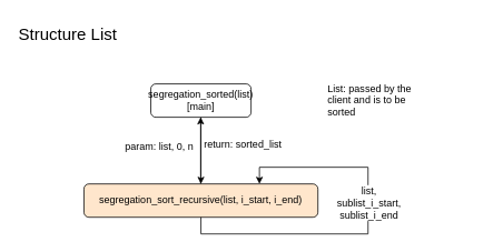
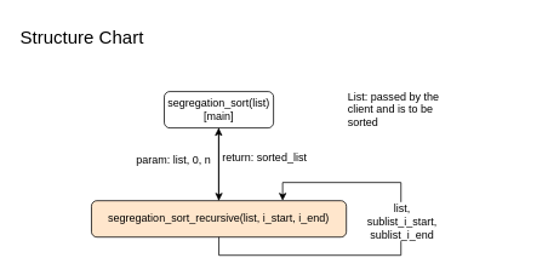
  <mxCell id="0" />
  <mxCell id="1" parent="0" />
- <mxCell id="2" value="Structure List" style="text;html=1;strokeColor=none;fillColor=none;align=left;verticalAlign=middle;whiteSpace=wrap;rounded=0;fontSize=20;" vertex="1" parent="1"><mxGeometry x="20" y="20" width="560" height="40" as="geometry" /></mxCell>
+ <mxCell id="2" value="Structure Chart" style="text;html=1;strokeColor=none;fillColor=none;align=left;verticalAlign=middle;whiteSpace=wrap;rounded=0;fontSize=20;" vertex="1" parent="1"><mxGeometry x="20" y="20" width="560" height="40" as="geometry" /></mxCell>
  <mxCell id="3" style="edgeStyle=orthogonalEdgeStyle;rounded=0;orthogonalLoop=1;jettySize=auto;html=1;exitX=0.5;exitY=1;exitDx=0;exitDy=0;entryX=0.5;entryY=0;entryDx=0;entryDy=0;fontSize=20;" edge="1" parent="1" source="4" target="8"><mxGeometry relative="1" as="geometry" /></mxCell>
- <mxCell id="4" value="&lt;div style=&quot;font-size: 12px&quot;&gt;&lt;span&gt;segregation_sorted(list)&lt;/span&gt;&lt;br&gt;&lt;/div&gt;&lt;div style=&quot;font-size: 12px&quot;&gt;&lt;span&gt;&lt;font style=&quot;font-size: 12px&quot;&gt;[main]&lt;/font&gt;&lt;/span&gt;&lt;/div&gt;" style="rounded=1;whiteSpace=wrap;html=1;fontSize=20;align=center;" vertex="1" parent="1"><mxGeometry x="180" y="100" width="120" height="40" as="geometry" /></mxCell>
+ <mxCell id="4" value="&lt;div style=&quot;font-size: 12px&quot;&gt;&lt;span&gt;segregation_sort(list)&lt;/span&gt;&lt;br&gt;&lt;/div&gt;&lt;div style=&quot;font-size: 12px&quot;&gt;&lt;span&gt;&lt;font style=&quot;font-size: 12px&quot;&gt;[main]&lt;/font&gt;&lt;/span&gt;&lt;/div&gt;" style="rounded=1;whiteSpace=wrap;html=1;fontSize=20;align=center;" vertex="1" parent="1"><mxGeometry x="180" y="100" width="120" height="40" as="geometry" /></mxCell>
  <mxCell id="5" style="edgeStyle=orthogonalEdgeStyle;rounded=0;orthogonalLoop=1;jettySize=auto;html=1;exitX=0.5;exitY=0;exitDx=0;exitDy=0;entryX=0.5;entryY=1;entryDx=0;entryDy=0;fontSize=12;" edge="1" parent="1"><mxGeometry relative="1" as="geometry"><mxPoint x="239.66" y="220" as="sourcePoint" /><mxPoint x="239.66" y="140" as="targetPoint" /></mxGeometry></mxCell>
  <mxCell id="6" value="&lt;font style=&quot;font-size: 12px&quot;&gt;param: list, 0, n&lt;/font&gt;" style="edgeLabel;html=1;align=center;verticalAlign=middle;resizable=0;points=[];fontSize=20;" vertex="1" connectable="0" parent="5"><mxGeometry x="-0.05" relative="1" as="geometry"><mxPoint x="-50" y="-12" as="offset" /></mxGeometry></mxCell>
  <mxCell id="7" value="return: sorted_list" style="edgeLabel;html=1;align=center;verticalAlign=middle;resizable=0;points=[];fontSize=12;" vertex="1" connectable="0" parent="5"><mxGeometry x="0.169" y="-1" relative="1" as="geometry"><mxPoint x="49" y="-1" as="offset" /></mxGeometry></mxCell>
  <mxCell id="8" value="&lt;div style=&quot;font-size: 12px&quot;&gt;&lt;span&gt;segregation_sort_recursive(list, i_start, i_end)&lt;/span&gt;&lt;/div&gt;" style="rounded=1;whiteSpace=wrap;html=1;fontSize=20;align=center;fillColor=#ffe6cc;" vertex="1" parent="1"><mxGeometry x="100" y="220" width="280" height="40" as="geometry" /></mxCell>
- <mxCell id="9" value="List: passed by the client and is to be sorted" style="text;html=1;strokeColor=none;fillColor=none;align=left;verticalAlign=middle;whiteSpace=wrap;rounded=0;fontSize=12;" vertex="1" parent="1"><mxGeometry x="390" y="100" width="110" height="40" as="geometry" /></mxCell>
+ <mxCell id="9" value="List: passed by the client and is to be sorted" style="text;html=1;strokeColor=none;fillColor=none;align=left;verticalAlign=middle;whiteSpace=wrap;rounded=0;fontSize=12;" vertex="1" parent="1"><mxGeometry x="380" y="100" width="110" height="40" as="geometry" /></mxCell>
  <mxCell id="10" style="edgeStyle=orthogonalEdgeStyle;rounded=0;orthogonalLoop=1;jettySize=auto;html=1;exitX=0.5;exitY=1;exitDx=0;exitDy=0;entryX=0.75;entryY=0;entryDx=0;entryDy=0;fontSize=12;" edge="1" parent="1" source="8" target="8"><mxGeometry relative="1" as="geometry"><Array as="points"><mxPoint x="240" y="280" /><mxPoint x="440" y="280" /><mxPoint x="440" y="200" /><mxPoint x="310" y="200" /></Array></mxGeometry></mxCell>
  <mxCell id="11" value="list, &lt;br&gt;sublist_i_start, &lt;br&gt;sublist_i_end" style="edgeLabel;html=1;align=center;verticalAlign=middle;resizable=0;points=[];fontSize=12;" vertex="1" connectable="0" parent="10"><mxGeometry x="0.158" y="-2" relative="1" as="geometry"><mxPoint x="-2" y="3" as="offset" /></mxGeometry></mxCell>
